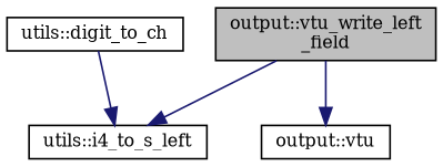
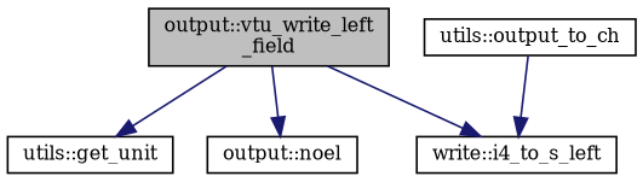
  digraph {
    fontname="DejaVu Serif"
    rankdir=TB
    node [color=black fillcolor=white fontname="DejaVu Serif" fontsize=10 shape=record style=filled]
    edge [color=midnightblue fontname="DejaVu Serif" fontsize=10 labelfontname=Helvetica labelfontsize=10 style=solid]
    n1 [fillcolor=grey75 fontcolor=black height=0.2 label="output::vtu_write_left\l_field" width=0.4]
-   n3 [height=0.2 label="utils::i4_to_s_left" width=0.4]
-   n4 [height=0.2 label="output::vtu" width=0.4]
-   n5 [height=0.2 label="utils::digit_to_ch" width=0.4]
+   n2 [height=0.2 label="utils::get_unit" width=0.4]
+   n3 [height=0.2 label="write::i4_to_s_left" width=0.4]
+   n4 [height=0.2 label="output::noel" width=0.4]
+   n5 [height=0.2 label="utils::output_to_ch" width=0.4]
+   n1 -> n2
    n1 -> n3
    n1 -> n4
    n5 -> n3
  }
